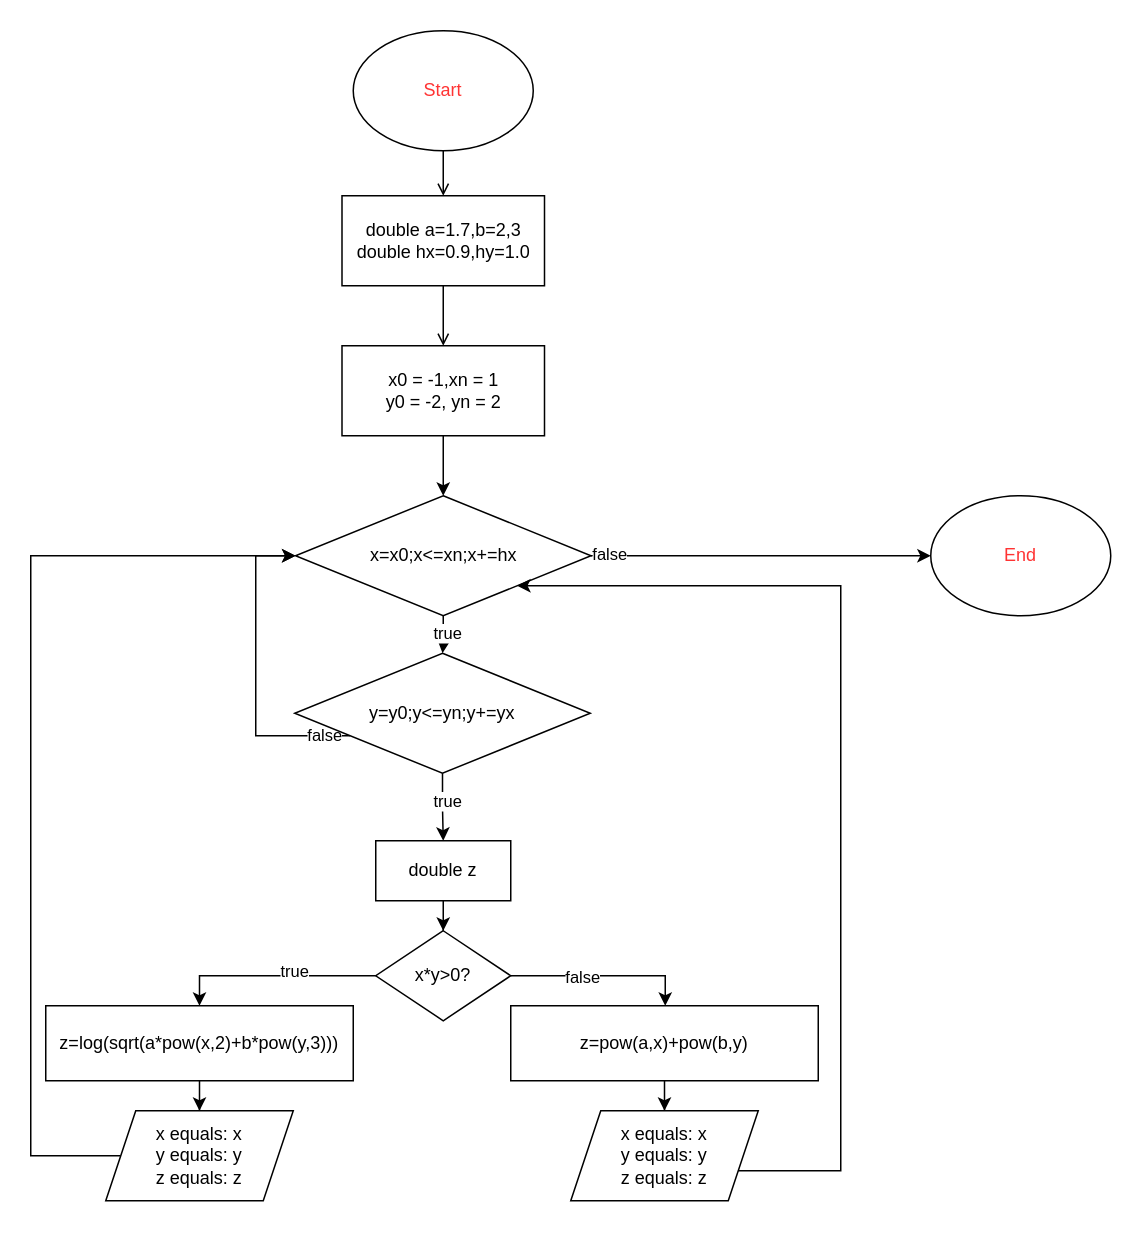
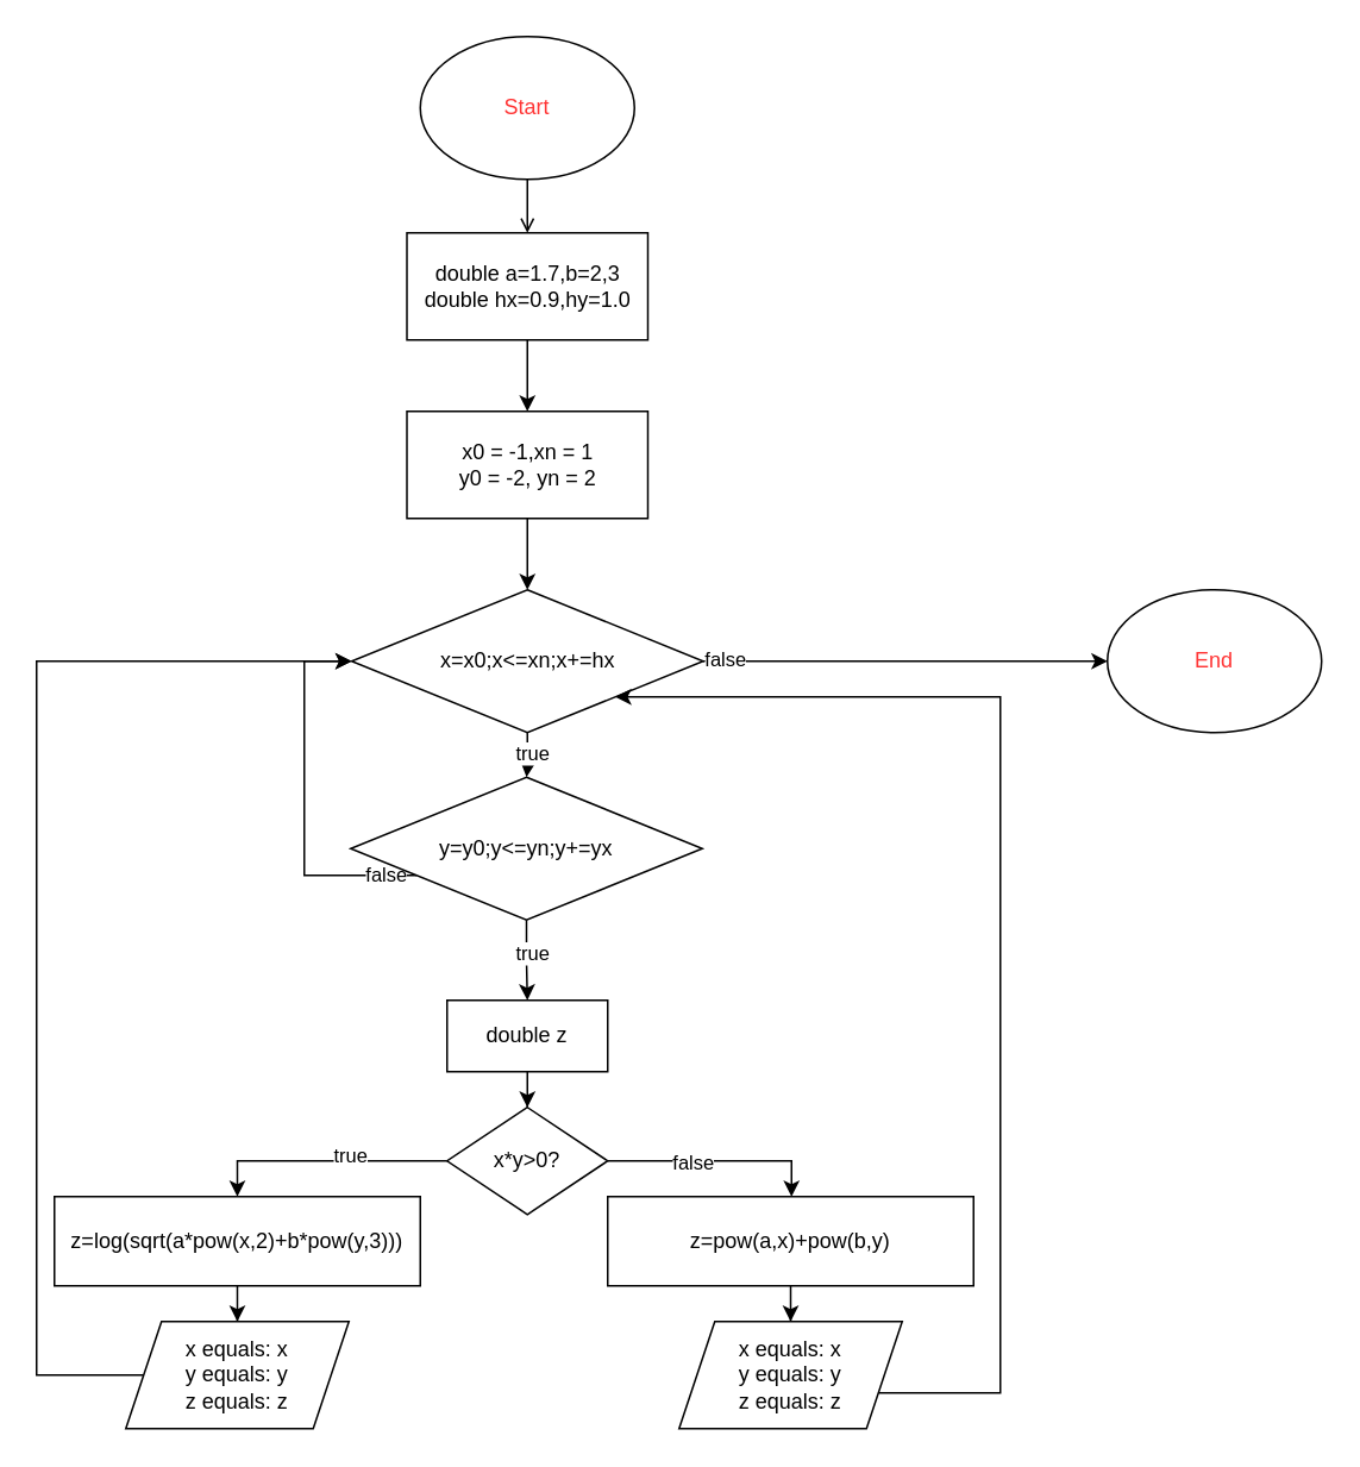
  <mxCell id="0" />
  <mxCell id="1" parent="0" />
  <mxCell id="2" style="edgeStyle=orthogonalEdgeStyle;rounded=0;orthogonalLoop=1;jettySize=auto;html=1;endArrow=open;" edge="1" parent="1" source="3" target="5"><mxGeometry relative="1" as="geometry" /></mxCell>
  <mxCell id="3" value="&lt;font color=&quot;#ff3333&quot;&gt;Start&lt;/font&gt;" style="ellipse;whiteSpace=wrap;html=1;" vertex="1" parent="1"><mxGeometry x="235" y="20" width="120" height="80" as="geometry" /></mxCell>
- <mxCell id="4" style="edgeStyle=orthogonalEdgeStyle;rounded=0;orthogonalLoop=1;jettySize=auto;html=1;endArrow=open;" edge="1" parent="1" source="5" target="7"><mxGeometry relative="1" as="geometry" /></mxCell>
+ <mxCell id="4" style="edgeStyle=orthogonalEdgeStyle;rounded=0;orthogonalLoop=1;jettySize=auto;html=1;" edge="1" parent="1" source="5" target="7"><mxGeometry relative="1" as="geometry" /></mxCell>
  <mxCell id="5" value="double a=1.7,b=2,3&lt;div&gt;double hx=0.9,hy=1.0&lt;/div&gt;" style="rounded=0;whiteSpace=wrap;html=1;" vertex="1" parent="1"><mxGeometry x="227.5" y="130" width="135" height="60" as="geometry" /></mxCell>
  <mxCell id="6" style="edgeStyle=orthogonalEdgeStyle;rounded=0;orthogonalLoop=1;jettySize=auto;html=1;" edge="1" parent="1" source="7" target="12"><mxGeometry relative="1" as="geometry" /></mxCell>
  <mxCell id="7" value="x0 = -1,xn = 1&lt;div&gt;y0 = -2, yn = 2&lt;/div&gt;" style="rounded=0;whiteSpace=wrap;html=1;" vertex="1" parent="1"><mxGeometry x="227.5" y="230" width="135" height="60" as="geometry" /></mxCell>
  <mxCell id="8" style="edgeStyle=orthogonalEdgeStyle;rounded=0;orthogonalLoop=1;jettySize=auto;html=1;" edge="1" parent="1" source="12" target="17"><mxGeometry relative="1" as="geometry" /></mxCell>
  <mxCell id="9" value="true" style="edgeLabel;html=1;align=center;verticalAlign=middle;resizable=0;points=[];" vertex="1" connectable="0" parent="8"><mxGeometry x="-0.1" y="2" relative="1" as="geometry"><mxPoint as="offset" /></mxGeometry></mxCell>
  <mxCell id="10" style="edgeStyle=orthogonalEdgeStyle;rounded=0;orthogonalLoop=1;jettySize=auto;html=1;" edge="1" parent="1" source="12"><mxGeometry relative="1" as="geometry"><mxPoint x="620" y="370" as="targetPoint" /></mxGeometry></mxCell>
  <mxCell id="11" value="false" style="edgeLabel;html=1;align=center;verticalAlign=middle;resizable=0;points=[];" vertex="1" connectable="0" parent="10"><mxGeometry x="-0.899" y="2" relative="1" as="geometry"><mxPoint x="1" as="offset" /></mxGeometry></mxCell>
  <mxCell id="12" value="x=x0;x&amp;lt;=xn;x+=hx" style="rhombus;whiteSpace=wrap;html=1;" vertex="1" parent="1"><mxGeometry x="196.5" y="330" width="197" height="80" as="geometry" /></mxCell>
  <mxCell id="13" style="edgeStyle=orthogonalEdgeStyle;rounded=0;orthogonalLoop=1;jettySize=auto;html=1;entryX=0;entryY=0.5;entryDx=0;entryDy=0;" edge="1" parent="1" source="17" target="12"><mxGeometry relative="1" as="geometry"><Array as="points"><mxPoint x="170" y="490" /><mxPoint x="170" y="370" /></Array></mxGeometry></mxCell>
  <mxCell id="14" value="false" style="edgeLabel;html=1;align=center;verticalAlign=middle;resizable=0;points=[];" vertex="1" connectable="0" parent="13"><mxGeometry x="-0.841" y="-1" relative="1" as="geometry"><mxPoint as="offset" /></mxGeometry></mxCell>
  <mxCell id="15" style="edgeStyle=orthogonalEdgeStyle;rounded=0;orthogonalLoop=1;jettySize=auto;html=1;entryX=0.5;entryY=0;entryDx=0;entryDy=0;" edge="1" parent="1" source="17" target="19"><mxGeometry relative="1" as="geometry" /></mxCell>
  <mxCell id="16" value="true" style="edgeLabel;html=1;align=center;verticalAlign=middle;resizable=0;points=[];" vertex="1" connectable="0" parent="15"><mxGeometry x="-0.344" y="3" relative="1" as="geometry"><mxPoint y="3" as="offset" /></mxGeometry></mxCell>
  <mxCell id="17" value="y=y0;y&amp;lt;=yn;y+=yx" style="rhombus;whiteSpace=wrap;html=1;" vertex="1" parent="1"><mxGeometry x="196" y="435" width="197" height="80" as="geometry" /></mxCell>
  <mxCell id="18" style="edgeStyle=orthogonalEdgeStyle;rounded=0;orthogonalLoop=1;jettySize=auto;html=1;" edge="1" parent="1" source="19" target="24"><mxGeometry relative="1" as="geometry" /></mxCell>
  <mxCell id="19" value="double z" style="rounded=0;whiteSpace=wrap;html=1;" vertex="1" parent="1"><mxGeometry x="250" y="560" width="90" height="40" as="geometry" /></mxCell>
  <mxCell id="20" style="edgeStyle=orthogonalEdgeStyle;rounded=0;orthogonalLoop=1;jettySize=auto;html=1;" edge="1" parent="1" source="24" target="28"><mxGeometry relative="1" as="geometry"><Array as="points"><mxPoint x="443" y="650" /></Array></mxGeometry></mxCell>
  <mxCell id="21" value="false" style="edgeLabel;html=1;align=center;verticalAlign=middle;resizable=0;points=[];" vertex="1" connectable="0" parent="20"><mxGeometry x="-0.236" relative="1" as="geometry"><mxPoint as="offset" /></mxGeometry></mxCell>
  <mxCell id="22" style="edgeStyle=orthogonalEdgeStyle;rounded=0;orthogonalLoop=1;jettySize=auto;html=1;entryX=0.5;entryY=0;entryDx=0;entryDy=0;" edge="1" parent="1" source="24" target="26"><mxGeometry relative="1" as="geometry" /></mxCell>
  <mxCell id="23" value="true" style="edgeLabel;html=1;align=center;verticalAlign=middle;resizable=0;points=[];" vertex="1" connectable="0" parent="22"><mxGeometry x="-0.2" y="-4" relative="1" as="geometry"><mxPoint as="offset" /></mxGeometry></mxCell>
  <mxCell id="24" value="x*y&amp;gt;0?" style="rhombus;whiteSpace=wrap;html=1;" vertex="1" parent="1"><mxGeometry x="250" y="620" width="90" height="60" as="geometry" /></mxCell>
  <mxCell id="25" style="edgeStyle=orthogonalEdgeStyle;rounded=0;orthogonalLoop=1;jettySize=auto;html=1;" edge="1" parent="1" source="26" target="30"><mxGeometry relative="1" as="geometry" /></mxCell>
  <mxCell id="26" value="z=log(sqrt(a*pow(x,2)+b*pow(y,3)))" style="rounded=0;whiteSpace=wrap;html=1;" vertex="1" parent="1"><mxGeometry x="30" y="670" width="205" height="50" as="geometry" /></mxCell>
  <mxCell id="27" style="edgeStyle=orthogonalEdgeStyle;rounded=0;orthogonalLoop=1;jettySize=auto;html=1;" edge="1" parent="1" source="28" target="32"><mxGeometry relative="1" as="geometry" /></mxCell>
  <mxCell id="28" value="z=pow(a,x)+pow(b,y)" style="rounded=0;whiteSpace=wrap;html=1;" vertex="1" parent="1"><mxGeometry x="340" y="670" width="205" height="50" as="geometry" /></mxCell>
  <mxCell id="29" style="edgeStyle=orthogonalEdgeStyle;rounded=0;orthogonalLoop=1;jettySize=auto;html=1;entryX=0;entryY=0.5;entryDx=0;entryDy=0;" edge="1" parent="1" source="30" target="12"><mxGeometry relative="1" as="geometry"><Array as="points"><mxPoint x="20" y="770" /><mxPoint x="20" y="370" /></Array></mxGeometry></mxCell>
  <mxCell id="30" value="x equals: x&lt;div&gt;y equals: y&lt;/div&gt;&lt;div&gt;z equals: z&lt;/div&gt;" style="shape=parallelogram;perimeter=parallelogramPerimeter;whiteSpace=wrap;html=1;fixedSize=1;" vertex="1" parent="1"><mxGeometry x="70" y="740" width="125" height="60" as="geometry" /></mxCell>
  <mxCell id="31" style="edgeStyle=orthogonalEdgeStyle;rounded=0;orthogonalLoop=1;jettySize=auto;html=1;entryX=1;entryY=1;entryDx=0;entryDy=0;" edge="1" parent="1" source="32" target="12"><mxGeometry relative="1" as="geometry"><Array as="points"><mxPoint x="560" y="780" /><mxPoint x="560" y="390" /></Array></mxGeometry></mxCell>
  <mxCell id="32" value="x equals: x&lt;div&gt;y equals: y&lt;/div&gt;&lt;div&gt;z equals: z&lt;/div&gt;" style="shape=parallelogram;perimeter=parallelogramPerimeter;whiteSpace=wrap;html=1;fixedSize=1;" vertex="1" parent="1"><mxGeometry x="380" y="740" width="125" height="60" as="geometry" /></mxCell>
  <mxCell id="33" value="&lt;font color=&quot;#ff3333&quot;&gt;End&lt;/font&gt;" style="ellipse;whiteSpace=wrap;html=1;" vertex="1" parent="1"><mxGeometry x="620" y="330" width="120" height="80" as="geometry" /></mxCell>
